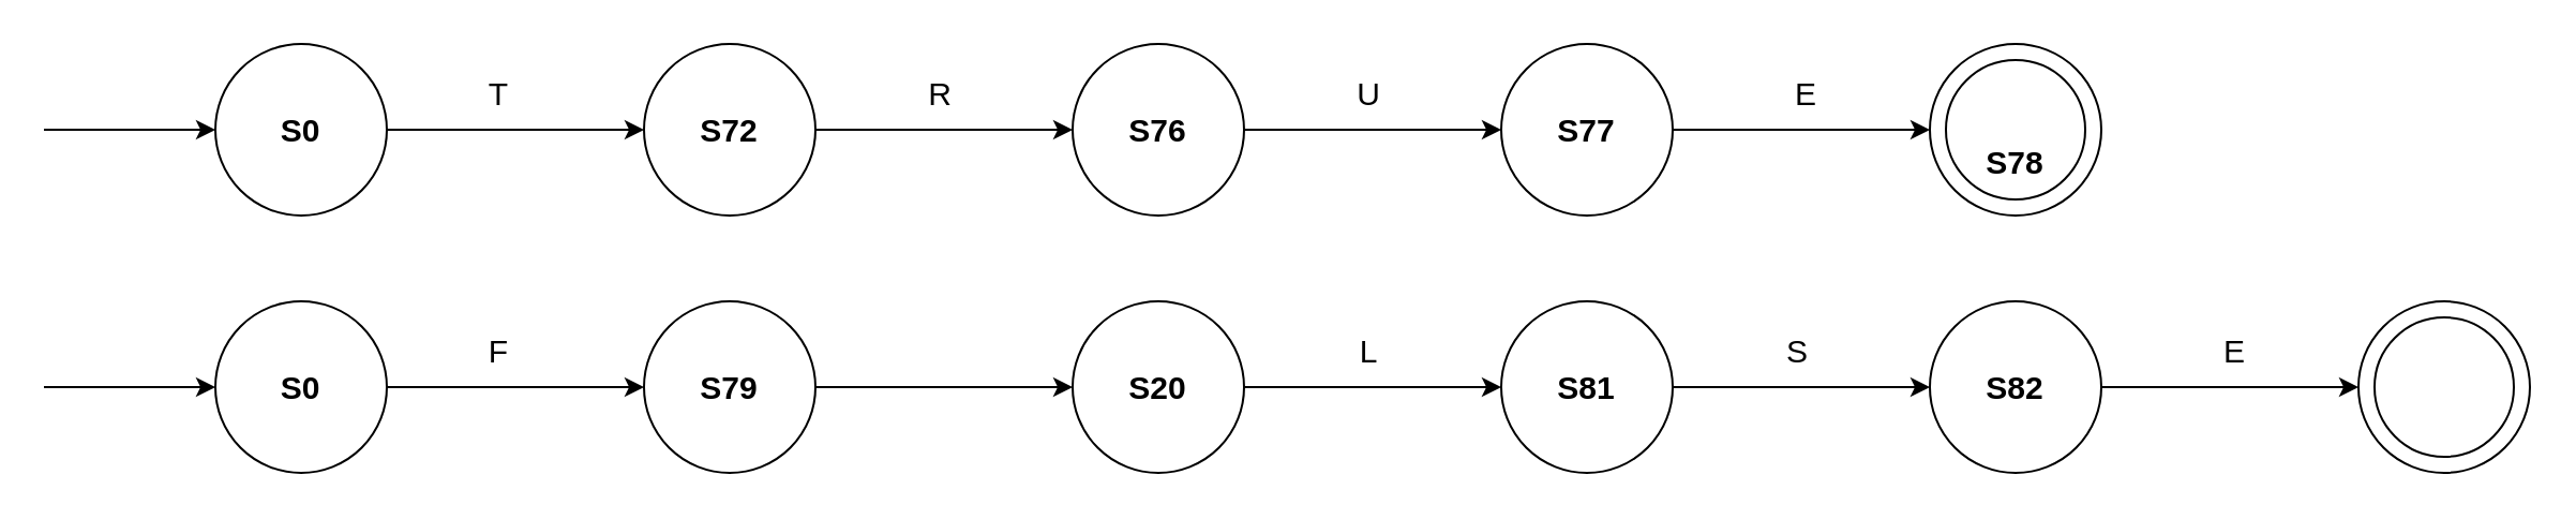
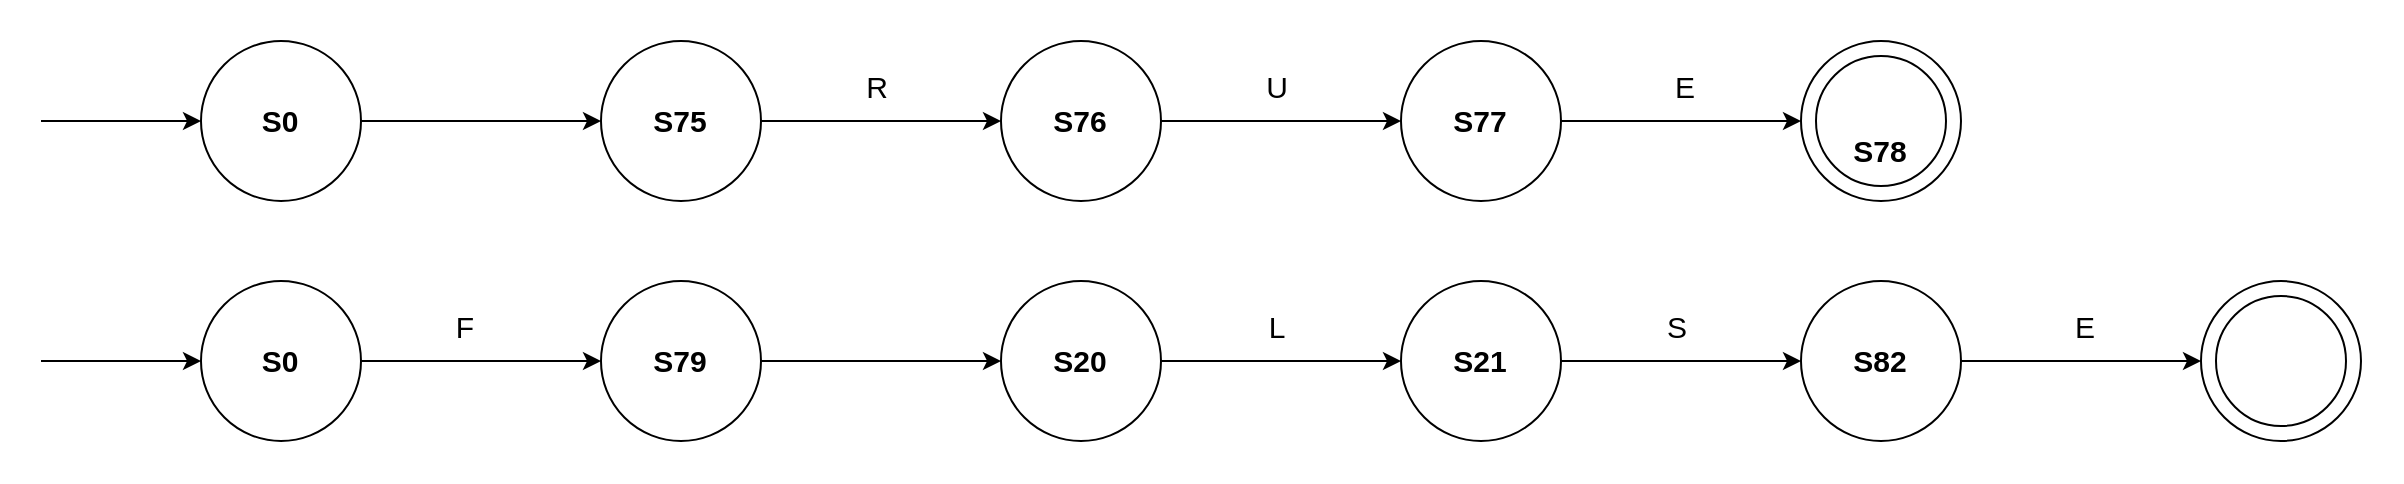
  <mxCell id="0" />
  <mxCell id="1" parent="0" />
  <mxCell id="2" value="" style="ellipse;whiteSpace=wrap;html=1;aspect=fixed;" vertex="1" parent="1"><mxGeometry y="20" width="80" height="80" as="geometry" x="700" /></mxCell>
  <mxCell id="3" value="" style="ellipse;whiteSpace=wrap;html=1;aspect=fixed;" vertex="1" parent="1"><mxGeometry x="300" y="20" width="80" height="80" as="geometry" /></mxCell>
  <mxCell id="4" value="" style="endArrow=classic;html=1;rounded=0;entryX=0;entryY=0.5;entryDx=0;entryDy=0;exitX=1;exitY=0.5;exitDx=0;exitDy=0;" edge="1" parent="1" source="14"><mxGeometry width="50" height="50" relative="1" as="geometry"><mxPoint x="220" y="60" as="sourcePoint" /><mxPoint x="300" y="60" as="targetPoint" /></mxGeometry></mxCell>
  <mxCell id="5" value="" style="endArrow=classic;html=1;rounded=0;entryX=0;entryY=0.5;entryDx=0;entryDy=0;exitX=1;exitY=0.5;exitDx=0;exitDy=0;" edge="1" parent="1" target="2"><mxGeometry width="50" height="50" relative="1" as="geometry"><mxPoint x="580" y="60" as="sourcePoint" /><mxPoint x="710" y="90" as="targetPoint" /></mxGeometry></mxCell>
- <mxCell id="6" value="&lt;b style=&quot;font-size: 15px;&quot;&gt;S72&lt;/b&gt;" style="text;html=1;strokeColor=none;fillColor=none;align=center;verticalAlign=middle;whiteSpace=wrap;rounded=0;fontSize=15;" vertex="1" parent="1"><mxGeometry x="310" y="45" width="60" height="30" as="geometry" /></mxCell>
+ <mxCell id="6" value="&lt;b style=&quot;font-size: 15px;&quot;&gt;S75&lt;/b&gt;" style="text;html=1;strokeColor=none;fillColor=none;align=center;verticalAlign=middle;whiteSpace=wrap;rounded=0;fontSize=15;" vertex="1" parent="1"><mxGeometry x="310" y="45" width="60" height="30" as="geometry" /></mxCell>
  <mxCell id="7" value="&lt;b&gt;&lt;font style=&quot;font-size: 15px;&quot;&gt;S77&lt;/font&gt;&lt;/b&gt;" style="text;html=1;strokeColor=none;fillColor=none;align=center;verticalAlign=middle;whiteSpace=wrap;rounded=0;" vertex="1" parent="1"><mxGeometry x="710" y="45" width="60" height="30" as="geometry" /></mxCell>
  <mxCell id="8" value="U" style="text;html=1;strokeColor=none;fillColor=none;align=center;verticalAlign=middle;whiteSpace=wrap;rounded=0;fontSize=15;" vertex="1" parent="1"><mxGeometry x="586" y="27.5" width="105" height="30" as="geometry" /></mxCell>
  <mxCell id="9" value="" style="ellipse;whiteSpace=wrap;html=1;aspect=fixed;" vertex="1" parent="1"><mxGeometry x="900" y="20" width="80" height="80" as="geometry" /></mxCell>
  <mxCell id="10" value="" style="ellipse;whiteSpace=wrap;html=1;aspect=fixed;" vertex="1" parent="1"><mxGeometry x="907.5" y="27.5" width="65" height="65" as="geometry" /></mxCell>
  <mxCell id="11" value="" style="endArrow=classic;html=1;rounded=0;entryX=0;entryY=0.5;entryDx=0;entryDy=0;exitX=1;exitY=0.5;exitDx=0;exitDy=0;" edge="1" parent="1" target="9"><mxGeometry width="50" height="50" relative="1" as="geometry"><mxPoint x="780" y="60" as="sourcePoint" /><mxPoint x="910" y="90" as="targetPoint" /></mxGeometry></mxCell>
  <mxCell id="12" value="&lt;b&gt;&lt;font style=&quot;font-size: 15px;&quot;&gt;S78&lt;/font&gt;&lt;/b&gt;" style="text;html=1;strokeColor=none;fillColor=none;align=center;verticalAlign=middle;whiteSpace=wrap;rounded=0;" vertex="1" parent="1"><mxGeometry x="910" y="60" width="60" height="30" as="geometry" /></mxCell>
  <mxCell id="13" value="E" style="text;html=1;strokeColor=none;fillColor=none;align=center;verticalAlign=middle;whiteSpace=wrap;rounded=0;fontSize=15;" vertex="1" parent="1"><mxGeometry x="790" y="27.5" width="105" height="30" as="geometry" /></mxCell>
  <mxCell id="14" value="" style="ellipse;whiteSpace=wrap;html=1;aspect=fixed;" vertex="1" parent="1"><mxGeometry x="100" y="20" width="80" height="80" as="geometry" /></mxCell>
  <mxCell id="15" value="" style="endArrow=classic;html=1;rounded=0;entryX=0;entryY=0.5;entryDx=0;entryDy=0;" edge="1" parent="1"><mxGeometry width="50" height="50" relative="1" as="geometry"><mxPoint x="20" y="60" as="sourcePoint" /><mxPoint x="100" y="60" as="targetPoint" /></mxGeometry></mxCell>
  <mxCell id="16" value="&lt;b style=&quot;font-size: 15px;&quot;&gt;S0&lt;/b&gt;" style="text;html=1;strokeColor=none;fillColor=none;align=center;verticalAlign=middle;whiteSpace=wrap;rounded=0;fontSize=15;" vertex="1" parent="1"><mxGeometry x="110" y="45" width="60" height="30" as="geometry" /></mxCell>
- <mxCell id="17" value="T" style="text;html=1;strokeColor=none;fillColor=none;align=center;verticalAlign=middle;whiteSpace=wrap;rounded=0;fontSize=15;" vertex="1" parent="1"><mxGeometry x="180" y="27.5" width="105" height="30" as="geometry" /></mxCell>
  <mxCell id="18" value="" style="ellipse;whiteSpace=wrap;html=1;aspect=fixed;" vertex="1" parent="1"><mxGeometry x="500" y="20" width="80" height="80" as="geometry" /></mxCell>
  <mxCell id="19" value="" style="endArrow=classic;html=1;rounded=0;entryX=0;entryY=0.5;entryDx=0;entryDy=0;exitX=1;exitY=0.5;exitDx=0;exitDy=0;" edge="1" parent="1" target="18"><mxGeometry width="50" height="50" relative="1" as="geometry"><mxPoint x="380" y="60" as="sourcePoint" /><mxPoint x="510" y="90" as="targetPoint" /></mxGeometry></mxCell>
  <mxCell id="20" value="&lt;b&gt;&lt;font style=&quot;font-size: 15px;&quot;&gt;S76&lt;/font&gt;&lt;/b&gt;" style="text;html=1;strokeColor=none;fillColor=none;align=center;verticalAlign=middle;whiteSpace=wrap;rounded=0;" vertex="1" parent="1"><mxGeometry x="510" y="45" width="60" height="30" as="geometry" /></mxCell>
  <mxCell id="21" value="R" style="text;html=1;strokeColor=none;fillColor=none;align=center;verticalAlign=middle;whiteSpace=wrap;rounded=0;fontSize=15;" vertex="1" parent="1"><mxGeometry x="386" y="27.5" width="105" height="30" as="geometry" /></mxCell>
  <mxCell id="22" value="" style="ellipse;whiteSpace=wrap;html=1;aspect=fixed;" vertex="1" parent="1"><mxGeometry x="900" y="140" width="80" height="80" as="geometry" /></mxCell>
  <mxCell id="23" value="" style="ellipse;whiteSpace=wrap;html=1;aspect=fixed;" vertex="1" parent="1"><mxGeometry x="500" y="140" width="80" height="80" as="geometry" /></mxCell>
  <mxCell id="24" value="" style="endArrow=classic;html=1;rounded=0;entryX=0;entryY=0.5;entryDx=0;entryDy=0;exitX=1;exitY=0.5;exitDx=0;exitDy=0;" edge="1" parent="1" source="33"><mxGeometry width="50" height="50" relative="1" as="geometry"><mxPoint x="420" y="180" as="sourcePoint" /><mxPoint x="500" y="180" as="targetPoint" /></mxGeometry></mxCell>
  <mxCell id="25" value="" style="endArrow=classic;html=1;rounded=0;entryX=0;entryY=0.5;entryDx=0;entryDy=0;exitX=1;exitY=0.5;exitDx=0;exitDy=0;" edge="1" parent="1" target="22"><mxGeometry width="50" height="50" relative="1" as="geometry"><mxPoint x="780" y="180" as="sourcePoint" /><mxPoint x="910" y="210" as="targetPoint" /></mxGeometry></mxCell>
  <mxCell id="26" value="&lt;b style=&quot;font-size: 15px;&quot;&gt;S20&lt;/b&gt;" style="text;html=1;strokeColor=none;fillColor=none;align=center;verticalAlign=middle;whiteSpace=wrap;rounded=0;fontSize=15;" vertex="1" parent="1"><mxGeometry x="510" y="165" width="60" height="30" as="geometry" /></mxCell>
  <mxCell id="27" value="&lt;b&gt;&lt;font style=&quot;font-size: 15px;&quot;&gt;S82&lt;/font&gt;&lt;/b&gt;" style="text;html=1;strokeColor=none;fillColor=none;align=center;verticalAlign=middle;whiteSpace=wrap;rounded=0;" vertex="1" parent="1"><mxGeometry x="910" y="165" width="60" height="30" as="geometry" /></mxCell>
  <mxCell id="28" value="S" style="text;html=1;strokeColor=none;fillColor=none;align=center;verticalAlign=middle;whiteSpace=wrap;rounded=0;fontSize=15;" vertex="1" parent="1"><mxGeometry x="786" y="147.5" width="105" height="30" as="geometry" /></mxCell>
  <mxCell id="29" value="" style="ellipse;whiteSpace=wrap;html=1;aspect=fixed;" vertex="1" parent="1"><mxGeometry x="1100" y="140" width="80" height="80" as="geometry" /></mxCell>
  <mxCell id="30" value="" style="ellipse;whiteSpace=wrap;html=1;aspect=fixed;" vertex="1" parent="1"><mxGeometry x="1107.5" y="147.5" width="65" height="65" as="geometry" /></mxCell>
  <mxCell id="31" value="" style="endArrow=classic;html=1;rounded=0;entryX=0;entryY=0.5;entryDx=0;entryDy=0;exitX=1;exitY=0.5;exitDx=0;exitDy=0;" edge="1" parent="1" target="29"><mxGeometry width="50" height="50" relative="1" as="geometry"><mxPoint x="980" y="180" as="sourcePoint" /><mxPoint x="1110" y="210" as="targetPoint" /></mxGeometry></mxCell>
  <mxCell id="32" value="E" style="text;html=1;strokeColor=none;fillColor=none;align=center;verticalAlign=middle;whiteSpace=wrap;rounded=0;fontSize=15;" vertex="1" parent="1"><mxGeometry x="990" y="147.5" width="105" height="30" as="geometry" /></mxCell>
  <mxCell id="33" value="" style="ellipse;whiteSpace=wrap;html=1;aspect=fixed;" vertex="1" parent="1"><mxGeometry x="300" y="140" width="80" height="80" as="geometry" /></mxCell>
  <mxCell id="34" value="" style="endArrow=classic;html=1;rounded=0;entryX=0;entryY=0.5;entryDx=0;entryDy=0;" edge="1" parent="1"><mxGeometry width="50" height="50" relative="1" as="geometry"><mxPoint x="180" y="180" as="sourcePoint" /><mxPoint x="300" y="180" as="targetPoint" /></mxGeometry></mxCell>
  <mxCell id="35" value="&lt;b style=&quot;font-size: 15px;&quot;&gt;S79&lt;/b&gt;" style="text;html=1;strokeColor=none;fillColor=none;align=center;verticalAlign=middle;whiteSpace=wrap;rounded=0;fontSize=15;" vertex="1" parent="1"><mxGeometry x="310" y="165" width="60" height="30" as="geometry" /></mxCell>
  <mxCell id="36" value="" style="ellipse;whiteSpace=wrap;html=1;aspect=fixed;" vertex="1" parent="1"><mxGeometry y="140" width="80" height="80" as="geometry" x="700" /></mxCell>
  <mxCell id="37" value="" style="endArrow=classic;html=1;rounded=0;entryX=0;entryY=0.5;entryDx=0;entryDy=0;exitX=1;exitY=0.5;exitDx=0;exitDy=0;" edge="1" parent="1" target="36"><mxGeometry width="50" height="50" relative="1" as="geometry"><mxPoint x="580" y="180" as="sourcePoint" /><mxPoint x="710" y="210" as="targetPoint" /></mxGeometry></mxCell>
- <mxCell id="38" value="&lt;b&gt;&lt;font style=&quot;font-size: 15px;&quot;&gt;S81&lt;/font&gt;&lt;/b&gt;" style="text;html=1;strokeColor=none;fillColor=none;align=center;verticalAlign=middle;whiteSpace=wrap;rounded=0;" vertex="1" parent="1"><mxGeometry x="710" y="165" width="60" height="30" as="geometry" /></mxCell>
+ <mxCell id="38" value="&lt;b&gt;&lt;font style=&quot;font-size: 15px;&quot;&gt;S21&lt;/font&gt;&lt;/b&gt;" style="text;html=1;strokeColor=none;fillColor=none;align=center;verticalAlign=middle;whiteSpace=wrap;rounded=0;" vertex="1" parent="1"><mxGeometry x="710" y="165" width="60" height="30" as="geometry" /></mxCell>
  <mxCell id="39" value="L" style="text;html=1;strokeColor=none;fillColor=none;align=center;verticalAlign=middle;whiteSpace=wrap;rounded=0;fontSize=15;" vertex="1" parent="1"><mxGeometry x="586" y="147.5" width="105" height="30" as="geometry" /></mxCell>
  <mxCell id="40" value="" style="ellipse;whiteSpace=wrap;html=1;aspect=fixed;" vertex="1" parent="1"><mxGeometry x="100" y="140" width="80" height="80" as="geometry" /></mxCell>
  <mxCell id="41" value="" style="endArrow=classic;html=1;rounded=0;entryX=0;entryY=0.5;entryDx=0;entryDy=0;" edge="1" parent="1"><mxGeometry width="50" height="50" relative="1" as="geometry"><mxPoint x="20" y="180" as="sourcePoint" /><mxPoint x="100" y="180" as="targetPoint" /></mxGeometry></mxCell>
  <mxCell id="42" value="&lt;b style=&quot;font-size: 15px;&quot;&gt;S0&lt;/b&gt;" style="text;html=1;strokeColor=none;fillColor=none;align=center;verticalAlign=middle;whiteSpace=wrap;rounded=0;fontSize=15;" vertex="1" parent="1"><mxGeometry x="110" y="165" width="60" height="30" as="geometry" /></mxCell>
  <mxCell id="43" value="F" style="text;html=1;strokeColor=none;fillColor=none;align=center;verticalAlign=middle;whiteSpace=wrap;rounded=0;fontSize=15;" vertex="1" parent="1"><mxGeometry x="180" y="147.5" width="105" height="30" as="geometry" /></mxCell>
